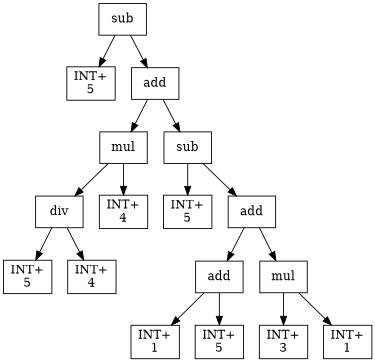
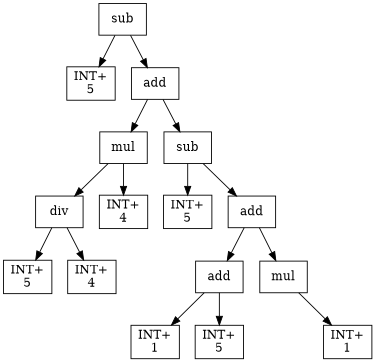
  digraph {
    node [shape=box]
    n1 [label=sub]
    n2 [label="INT+\n5"]
    n3 [label=add]
    n4 [label=mul]
    n5 [label=sub]
    n6 [label=div]
    n7 [label="INT+\n4"]
    n8 [label="INT+\n5"]
    n9 [label="INT+\n4"]
    n10 [label="INT+\n5"]
    n11 [label=add]
    n12 [label=add]
    n13 [label=mul]
    n14 [label="INT+\n1"]
    n15 [label="INT+\n5"]
-   n16 [label="INT+\n3"]
    n17 [label="INT+\n1"]
    n1 -> n2
    n1 -> n3
    n3 -> n4
    n3 -> n5
    n4 -> n6
    n4 -> n7
    n5 -> n10
    n5 -> n11
    n6 -> n8
    n6 -> n9
    n11 -> n12
    n11 -> n13
    n12 -> n14
    n12 -> n15
-   n13 -> n16
    n13 -> n17
  }
